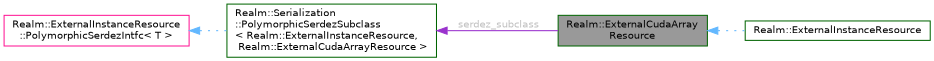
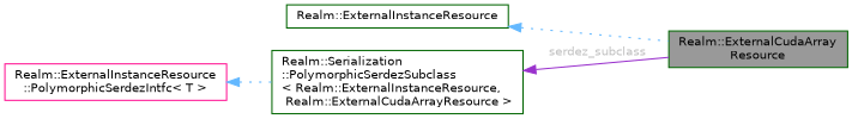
  digraph {
    rankdir=LR
    node [color=darkgreen fillcolor=white fontname=Helvetica fontsize=10 shape=box style=filled]
    edge [color=steelblue1 dir=back fontname=Helvetica fontsize=10 labelfontname=Helvetica labelfontsize=10 style=dotted]
    n1 [fillcolor=grey60 fontcolor=black height=0.2 label="Realm::ExternalCudaArray\lResource" width=0.4]
    n2 [height=0.2 label="Realm::ExternalInstanceResource" width=0.4]
    n3 [height=0.2 label="Realm::Serialization\l::PolymorphicSerdezSubclass\l\< Realm::ExternalInstanceResource,\l Realm::ExternalCudaArrayResource \>" width=0.4]
    n4 [color=deeppink height=0.2 label="Realm::ExternalInstanceResource\l::PolymorphicSerdezIntfc\< T \>" width=0.4]
-   n1 -> n2
+   n2 -> n1
    n3 -> n1 [color=darkorchid3 fontcolor=grey label=" serdez_subclass" style=solid]
    n4 -> n3
  }
